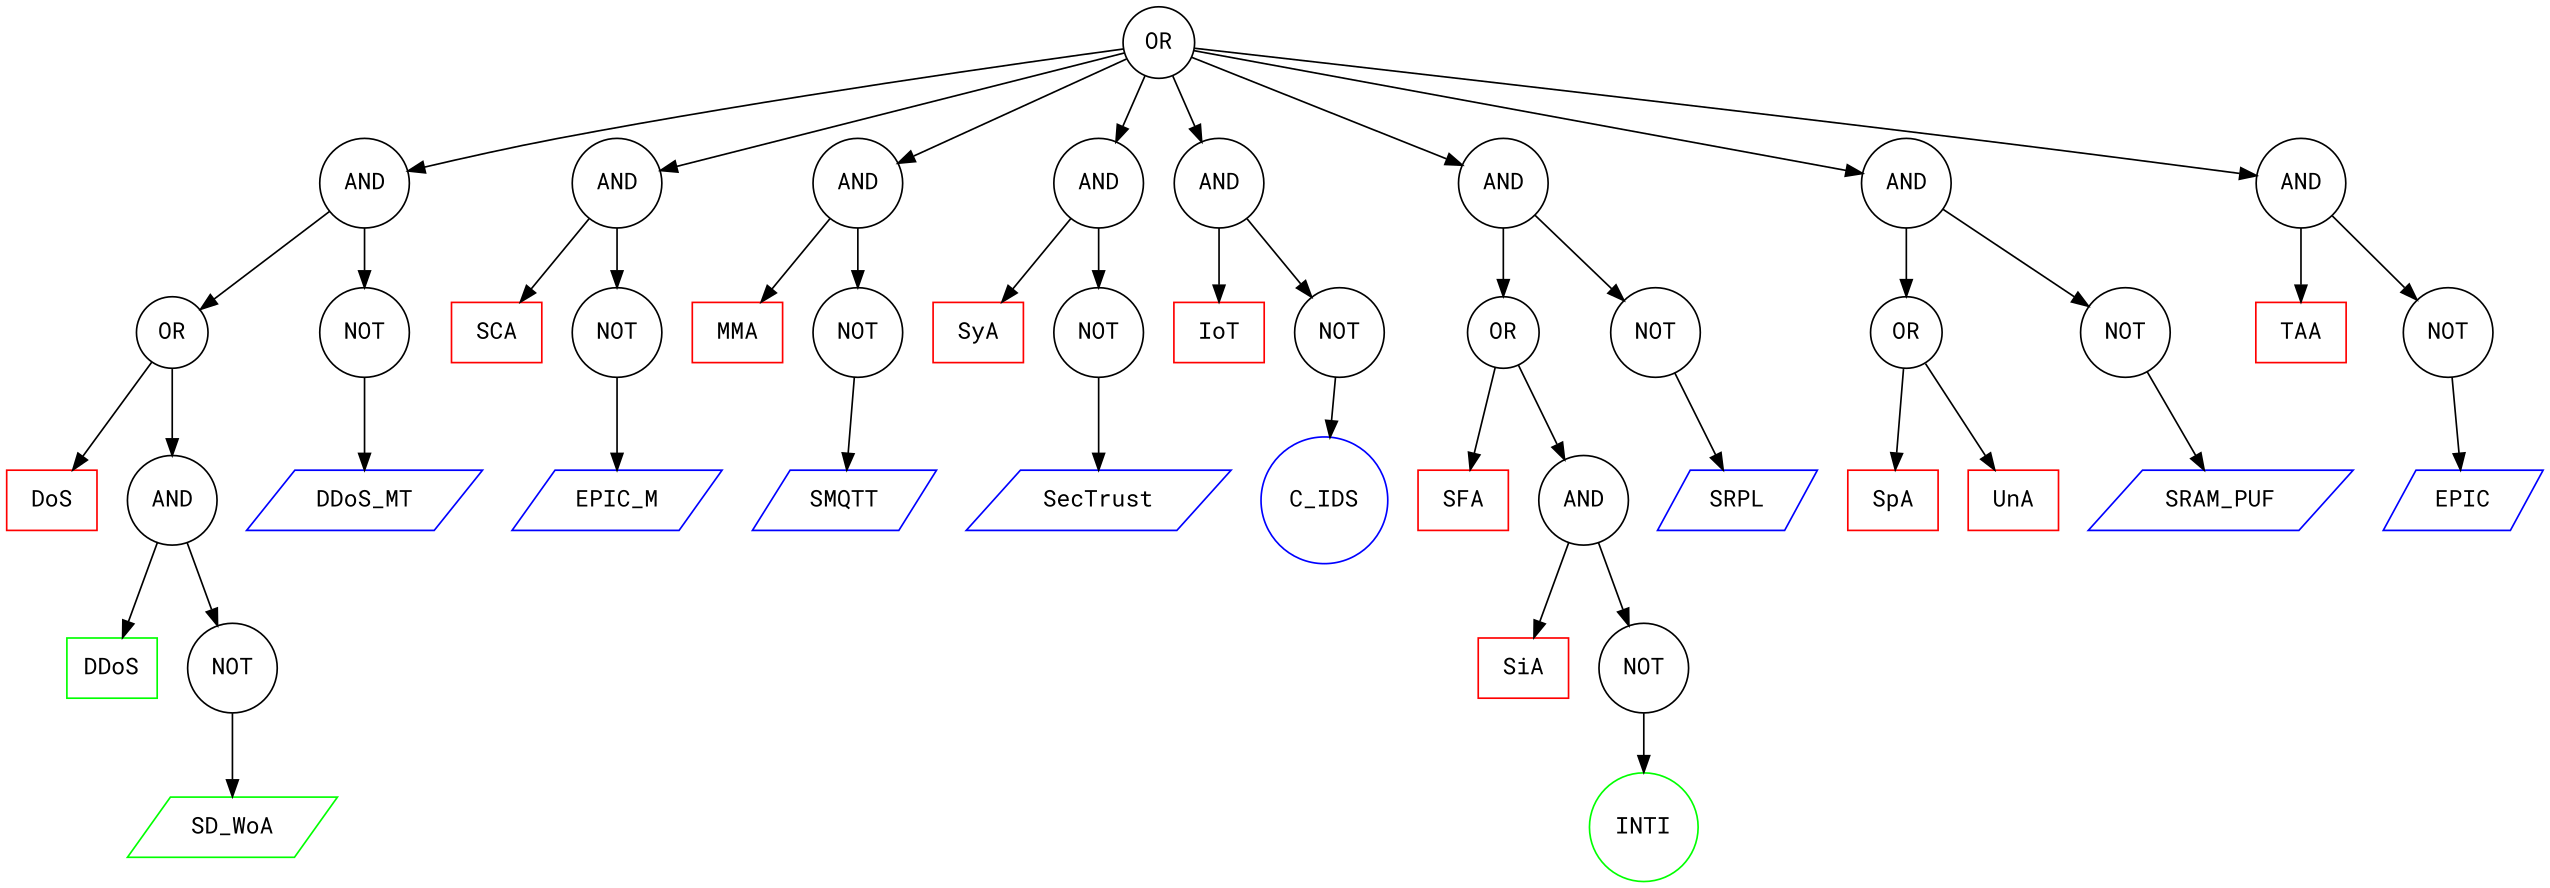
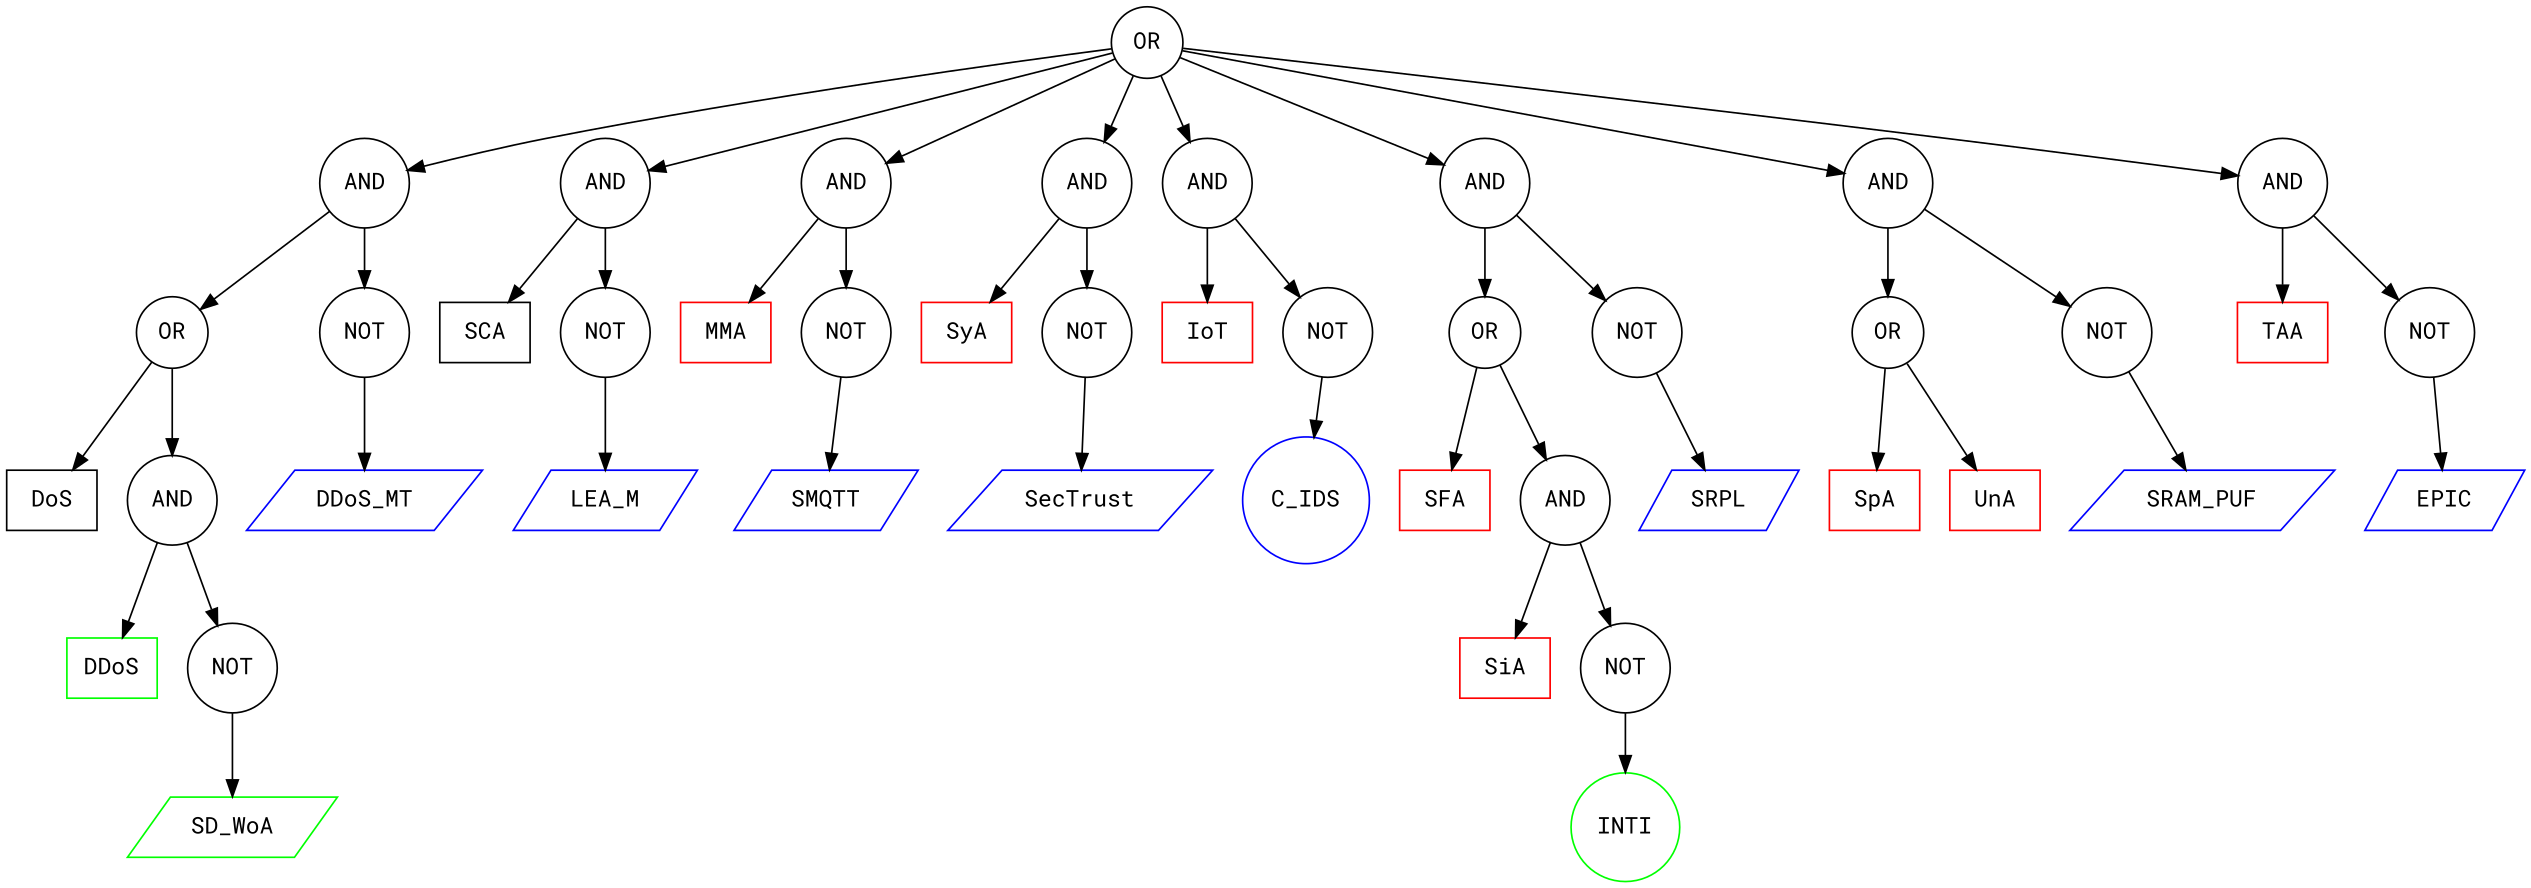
  digraph {
    fontname="Roboto Mono"
    node [color=black fontname="Roboto Mono" shape=circle]
    edge [fontname="Roboto Mono"]
    n1 [label=OR]
    n2 [label=AND]
    n3 [label=AND]
    n4 [label=AND]
    n5 [label=AND]
    n6 [label=AND]
    n7 [label=AND]
    n8 [label=AND]
    n9 [label=AND]
    n10 [label=OR]
    n11 [label=NOT]
-   n12 [color=red label=SCA shape=rectangle]
+   n12 [label=SCA shape=rectangle]
    n13 [label=NOT]
    n14 [color=red label=MMA shape=rectangle]
    n15 [label=NOT]
    n16 [color=red label=SyA shape=rectangle]
    n17 [label=NOT]
    n18 [color=red label=IoT shape=rectangle]
    n19 [label=NOT]
    n20 [label=OR]
    n21 [label=NOT]
    n22 [label=OR]
    n23 [label=NOT]
    n24 [color=red label=TAA shape=rectangle]
    n25 [label=NOT]
-   n26 [color=red label=DoS shape=rectangle]
+   n26 [label=DoS shape=rectangle]
    n27 [label=AND]
    n28 [color=blue label=DDoS_MT shape=parallelogram]
    n29 [color=green label=DDoS shape=rectangle]
    n30 [label=NOT]
    n31 [color=green label=SD_WoA shape=parallelogram]
-   n32 [color=blue label=EPIC_M shape=parallelogram]
+   n32 [color=blue label=LEA_M shape=parallelogram]
    n33 [color=blue label=SMQTT shape=parallelogram]
    n34 [color=blue label=SecTrust shape=parallelogram]
    n35 [color=blue label=C_IDS]
    n36 [color=red label=SFA shape=rectangle]
    n37 [label=AND]
    n38 [color=blue label=SRPL shape=parallelogram]
    n39 [color=red label=SiA shape=rectangle]
    n40 [label=NOT]
    n41 [color=green label=INTI]
    n42 [color=red label=SpA shape=rectangle]
    n43 [color=red label=UnA shape=rectangle]
    n44 [color=blue label=SRAM_PUF shape=parallelogram]
    n45 [color=blue label=EPIC shape=parallelogram]
    n1 -> n2
    n1 -> n3
    n1 -> n4
    n1 -> n5
    n1 -> n6
    n1 -> n7
    n1 -> n8
    n1 -> n9
    n2 -> n10
    n2 -> n11
    n3 -> n12
    n3 -> n13
    n4 -> n14
    n4 -> n15
    n5 -> n16
    n5 -> n17
    n6 -> n18
    n6 -> n19
    n7 -> n20
    n7 -> n21
    n8 -> n22
    n8 -> n23
    n9 -> n24
    n9 -> n25
    n10 -> n26
    n10 -> n27
    n11 -> n28
    n13 -> n32
    n15 -> n33
    n17 -> n34
    n19 -> n35
    n20 -> n36
    n20 -> n37
    n21 -> n38
    n22 -> n42
    n22 -> n43
    n23 -> n44
    n25 -> n45
    n27 -> n29
    n27 -> n30
    n30 -> n31
    n37 -> n39
    n37 -> n40
    n40 -> n41
  }
